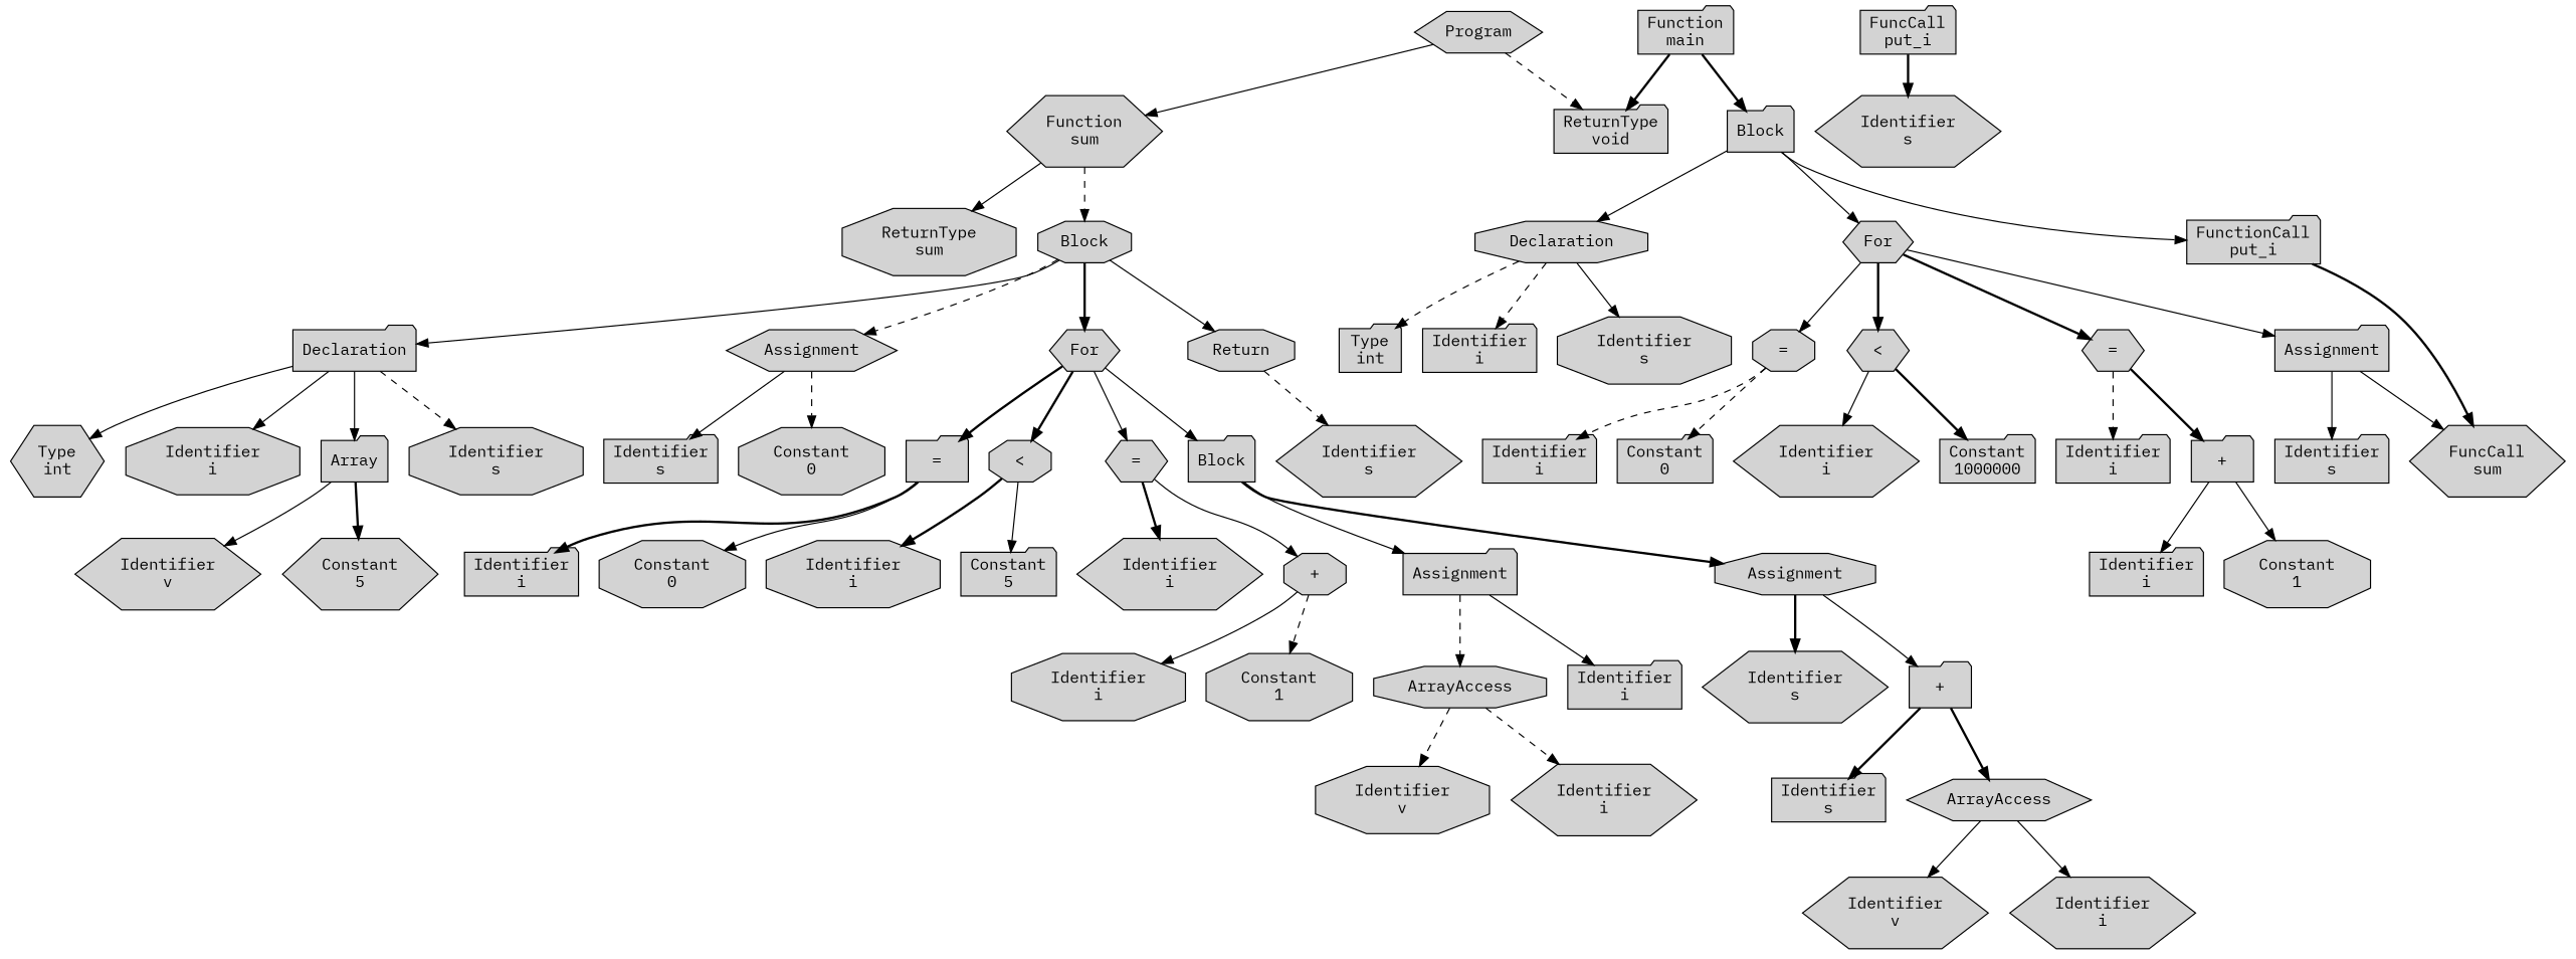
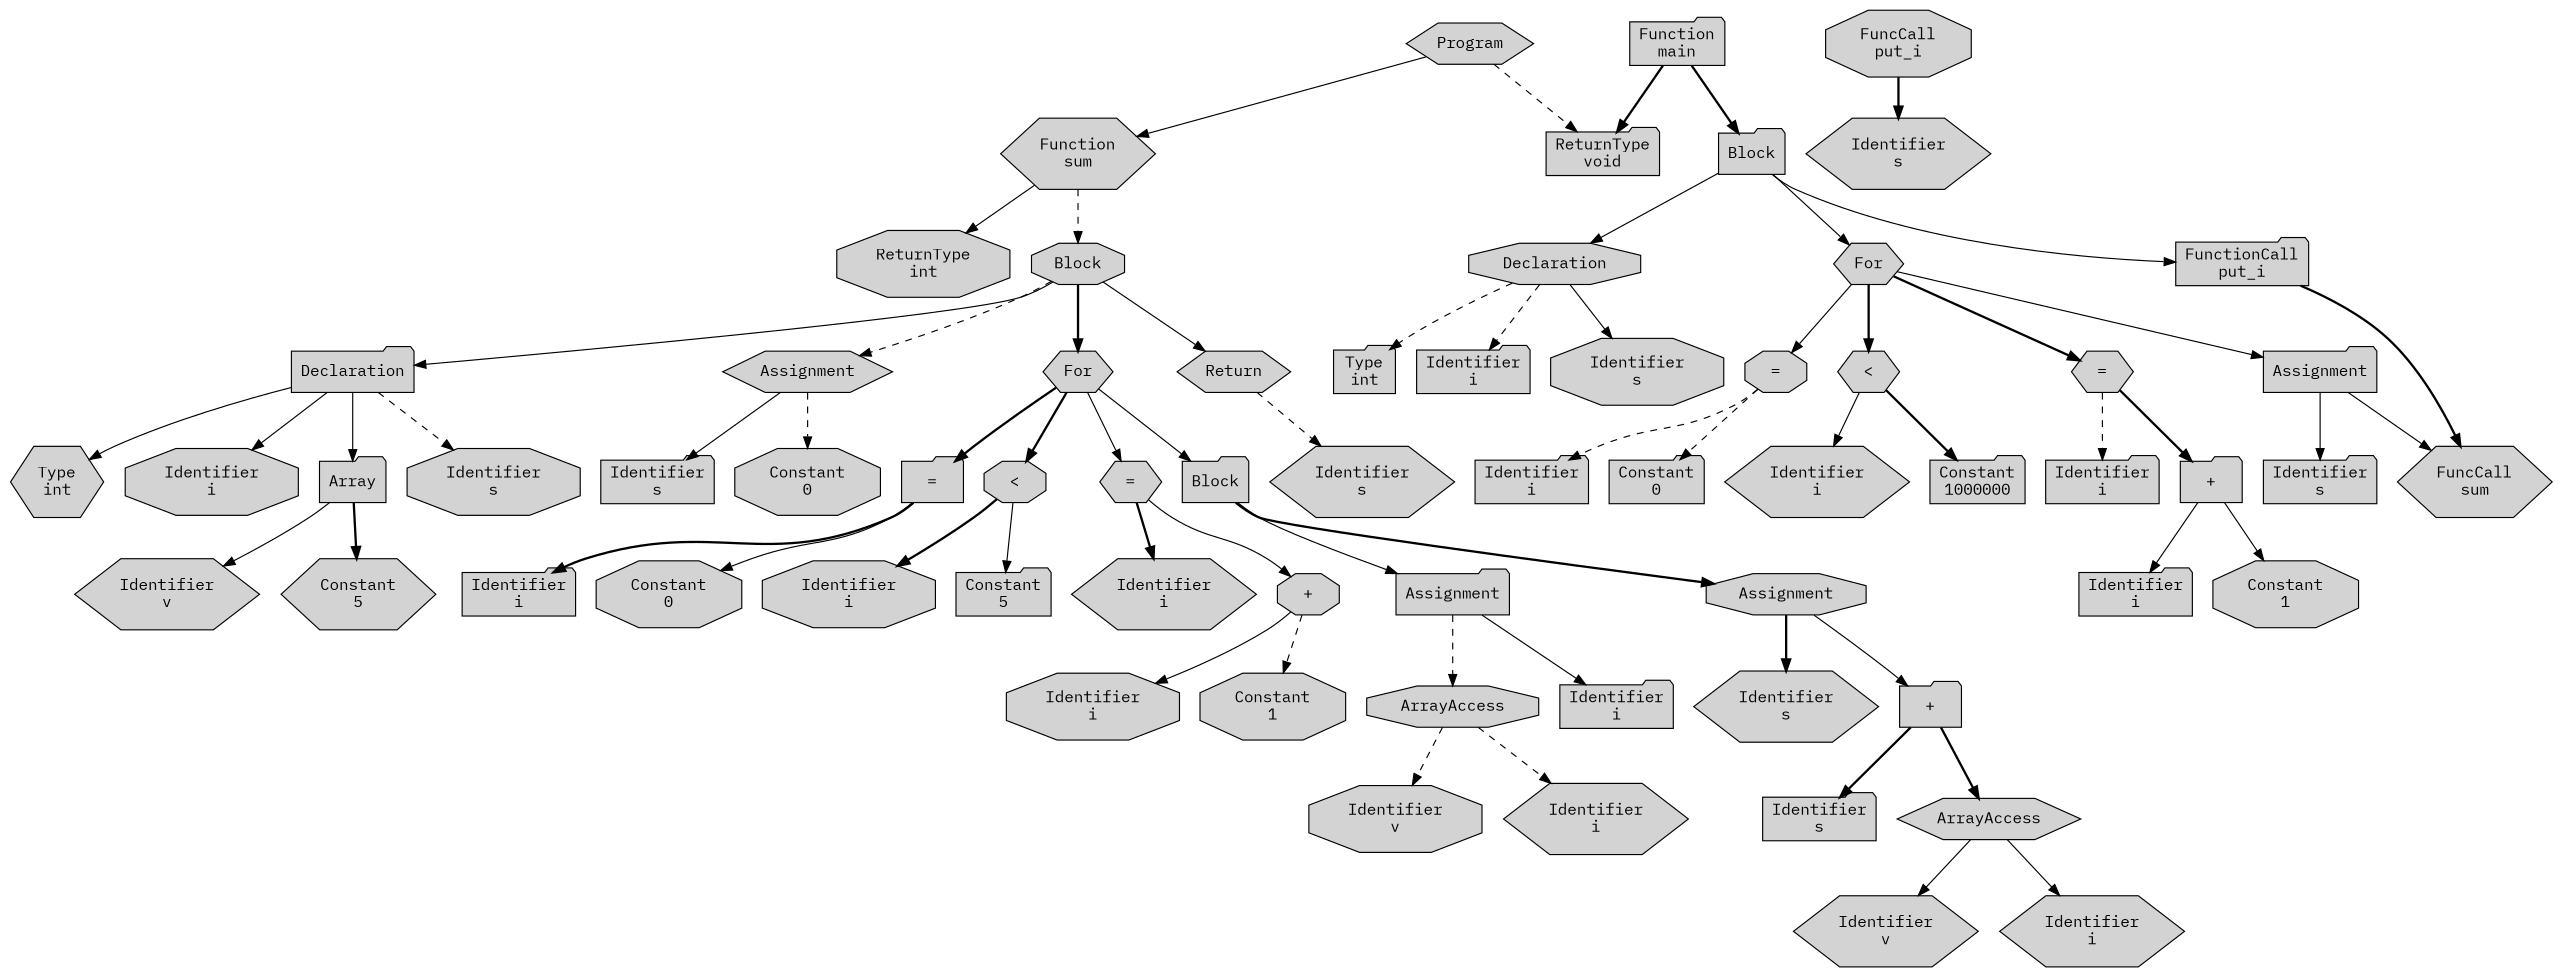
  digraph {
    fontname="IBM Plex Mono"
    node [fillcolor=lightgray fontname="IBM Plex Mono" shape=folder style=filled]
    edge [fontname="IBM Plex Mono" style=solid]
    n1 [label=Program shape=hexagon]
    n2 [label="Function\nsum" shape=hexagon]
    n3 [label="ReturnType\nvoid"]
-   n4 [label="ReturnType\nsum" shape=octagon]
+   n4 [label="ReturnType\nint" shape=octagon]
    n5 [label=Block shape=octagon]
    n6 [label="Function\nmain"]
    n7 [label=Block]
    n8 [label=Declaration]
    n9 [label=Assignment shape=hexagon]
    n10 [label=For shape=hexagon]
-   n11 [label=Return shape=octagon]
+   n11 [label=Return shape=hexagon]
    n12 [label="Type\nint" shape=hexagon]
    n13 [label="Identifier\ni" shape=octagon]
    n14 [label=Array]
    n15 [label="Identifier\ns" shape=octagon]
    n16 [label="Identifier\ns"]
    n17 [label="Constant\n0" shape=octagon]
    n18 [label="="]
    n19 [label="<" shape=octagon]
    n20 [label="=" shape=hexagon]
    n21 [label=Block]
    n22 [label="Identifier\ns" shape=hexagon]
    n23 [label="Identifier\nv" shape=hexagon]
    n24 [label="Constant\n5" shape=hexagon]
    n25 [label="Identifier\ni"]
    n26 [label="Constant\n0" shape=octagon]
    n27 [label="Identifier\ni" shape=octagon]
    n28 [label="Constant\n5"]
    n29 [label="Identifier\ni" shape=hexagon]
    n30 [label="+" shape=octagon]
    n31 [label=Assignment]
    n32 [label=Assignment shape=octagon]
    n33 [label="Identifier\ni" shape=octagon]
    n34 [label="Constant\n1" shape=octagon]
    n35 [label=ArrayAccess shape=octagon]
    n36 [label="Identifier\ni"]
    n37 [label="Identifier\ns" shape=hexagon]
    n38 [label="+"]
    n39 [label="Identifier\nv" shape=octagon]
    n40 [label="Identifier\ni" shape=hexagon]
    n41 [label="Identifier\ns"]
    n42 [label=ArrayAccess shape=hexagon]
    n43 [label="Identifier\nv" shape=hexagon]
    n44 [label="Identifier\ni" shape=hexagon]
    n45 [label=Declaration shape=octagon]
    n46 [label=For shape=hexagon]
    n47 [label="FunctionCall\nput_i"]
    n48 [label="Type\nint"]
    n49 [label="Identifier\ni"]
    n50 [label="Identifier\ns" shape=octagon]
    n51 [label="=" shape=octagon]
    n52 [label="<" shape=hexagon]
    n53 [label="=" shape=hexagon]
    n54 [label=Assignment]
    n55 [label="FuncCall\nsum" shape=hexagon]
    n56 [label="Identifier\ni"]
    n57 [label="Constant\n0"]
    n58 [label="Identifier\ni" shape=hexagon]
    n59 [label="Constant\n1000000"]
    n60 [label="Identifier\ni"]
    n61 [label="+"]
    n62 [label="Identifier\ns"]
    n63 [label="Identifier\ni"]
    n64 [label="Constant\n1" shape=octagon]
-   n65 [label="FuncCall\nput_i"]
+   n65 [label="FuncCall\nput_i" shape=octagon]
    n66 [label="Identifier\ns" shape=hexagon]
    n1 -> n2
    n1 -> n3 [style=dashed]
    n2 -> n4
    n2 -> n5 [style=dashed]
    n5 -> n8
    n5 -> n9 [style=dashed]
    n5 -> n10 [style=bold]
    n5 -> n11
    n6 -> n3 [style=bold]
    n6 -> n7 [style=bold]
    n7 -> n45
    n7 -> n46
    n7 -> n47
    n8 -> n12
    n8 -> n13
    n8 -> n14
    n8 -> n15 [style=dashed]
    n9 -> n16
    n9 -> n17 [style=dashed]
    n10 -> n18 [style=bold]
    n10 -> n19 [style=bold]
    n10 -> n20
    n10 -> n21
    n11 -> n22 [style=dashed]
    n14 -> n23
    n14 -> n24 [style=bold]
    n18 -> n25 [style=bold]
    n18 -> n26
    n19 -> n27 [style=bold]
    n19 -> n28
    n20 -> n29 [style=bold]
    n20 -> n30
    n21 -> n31
    n21 -> n32 [style=bold]
    n30 -> n33
    n30 -> n34 [style=dashed]
    n31 -> n35 [style=dashed]
    n31 -> n36
    n32 -> n37 [style=bold]
    n32 -> n38
    n35 -> n39 [style=dashed]
    n35 -> n40 [style=dashed]
    n38 -> n41 [style=bold]
    n38 -> n42 [style=bold]
    n42 -> n43
    n42 -> n44
    n45 -> n48 [style=dashed]
    n45 -> n49 [style=dashed]
    n45 -> n50
    n46 -> n51
    n46 -> n52 [style=bold]
    n46 -> n53 [style=bold]
    n46 -> n54
    n47 -> n55 [style=bold]
    n51 -> n56 [style=dashed]
    n51 -> n57 [style=dashed]
    n52 -> n58
    n52 -> n59 [style=bold]
    n53 -> n60 [style=dashed]
    n53 -> n61 [style=bold]
    n54 -> n55
    n54 -> n62
    n61 -> n63
    n61 -> n64
    n65 -> n66 [style=bold]
  }
